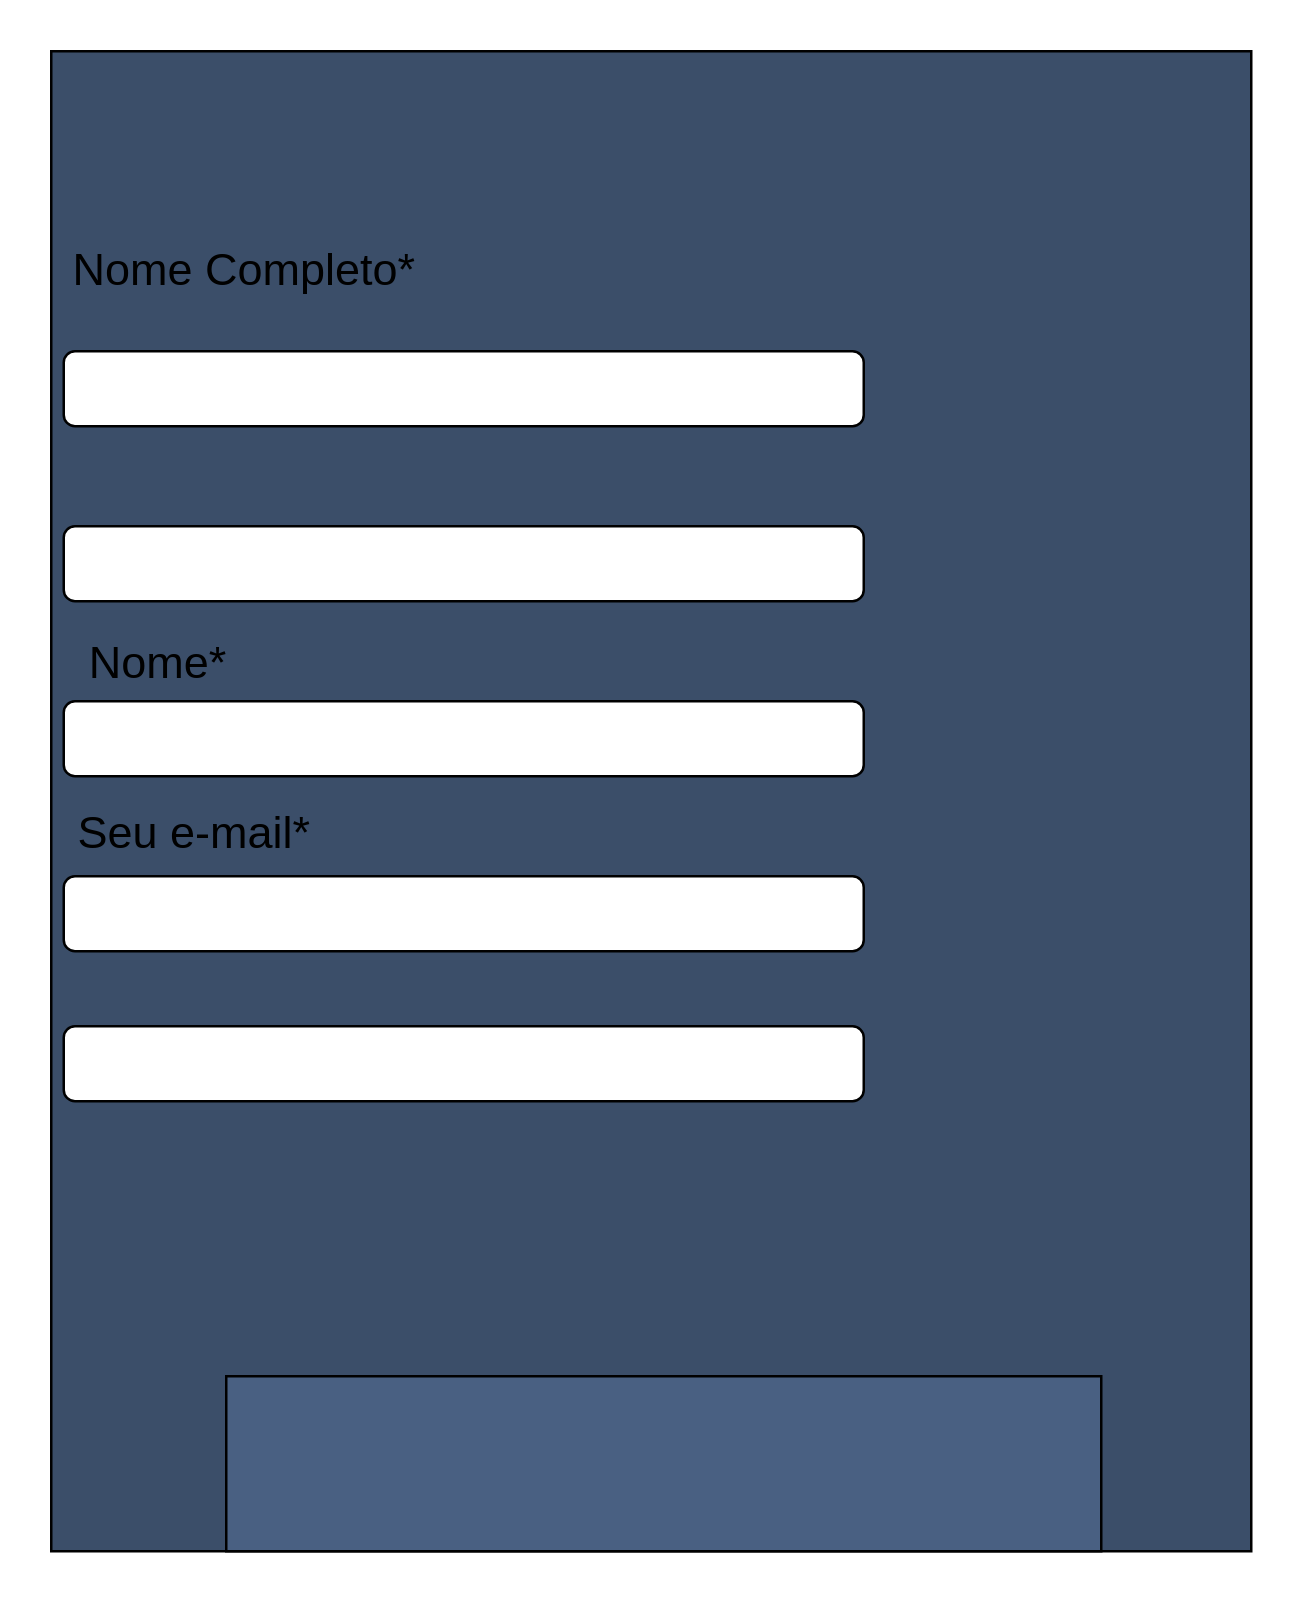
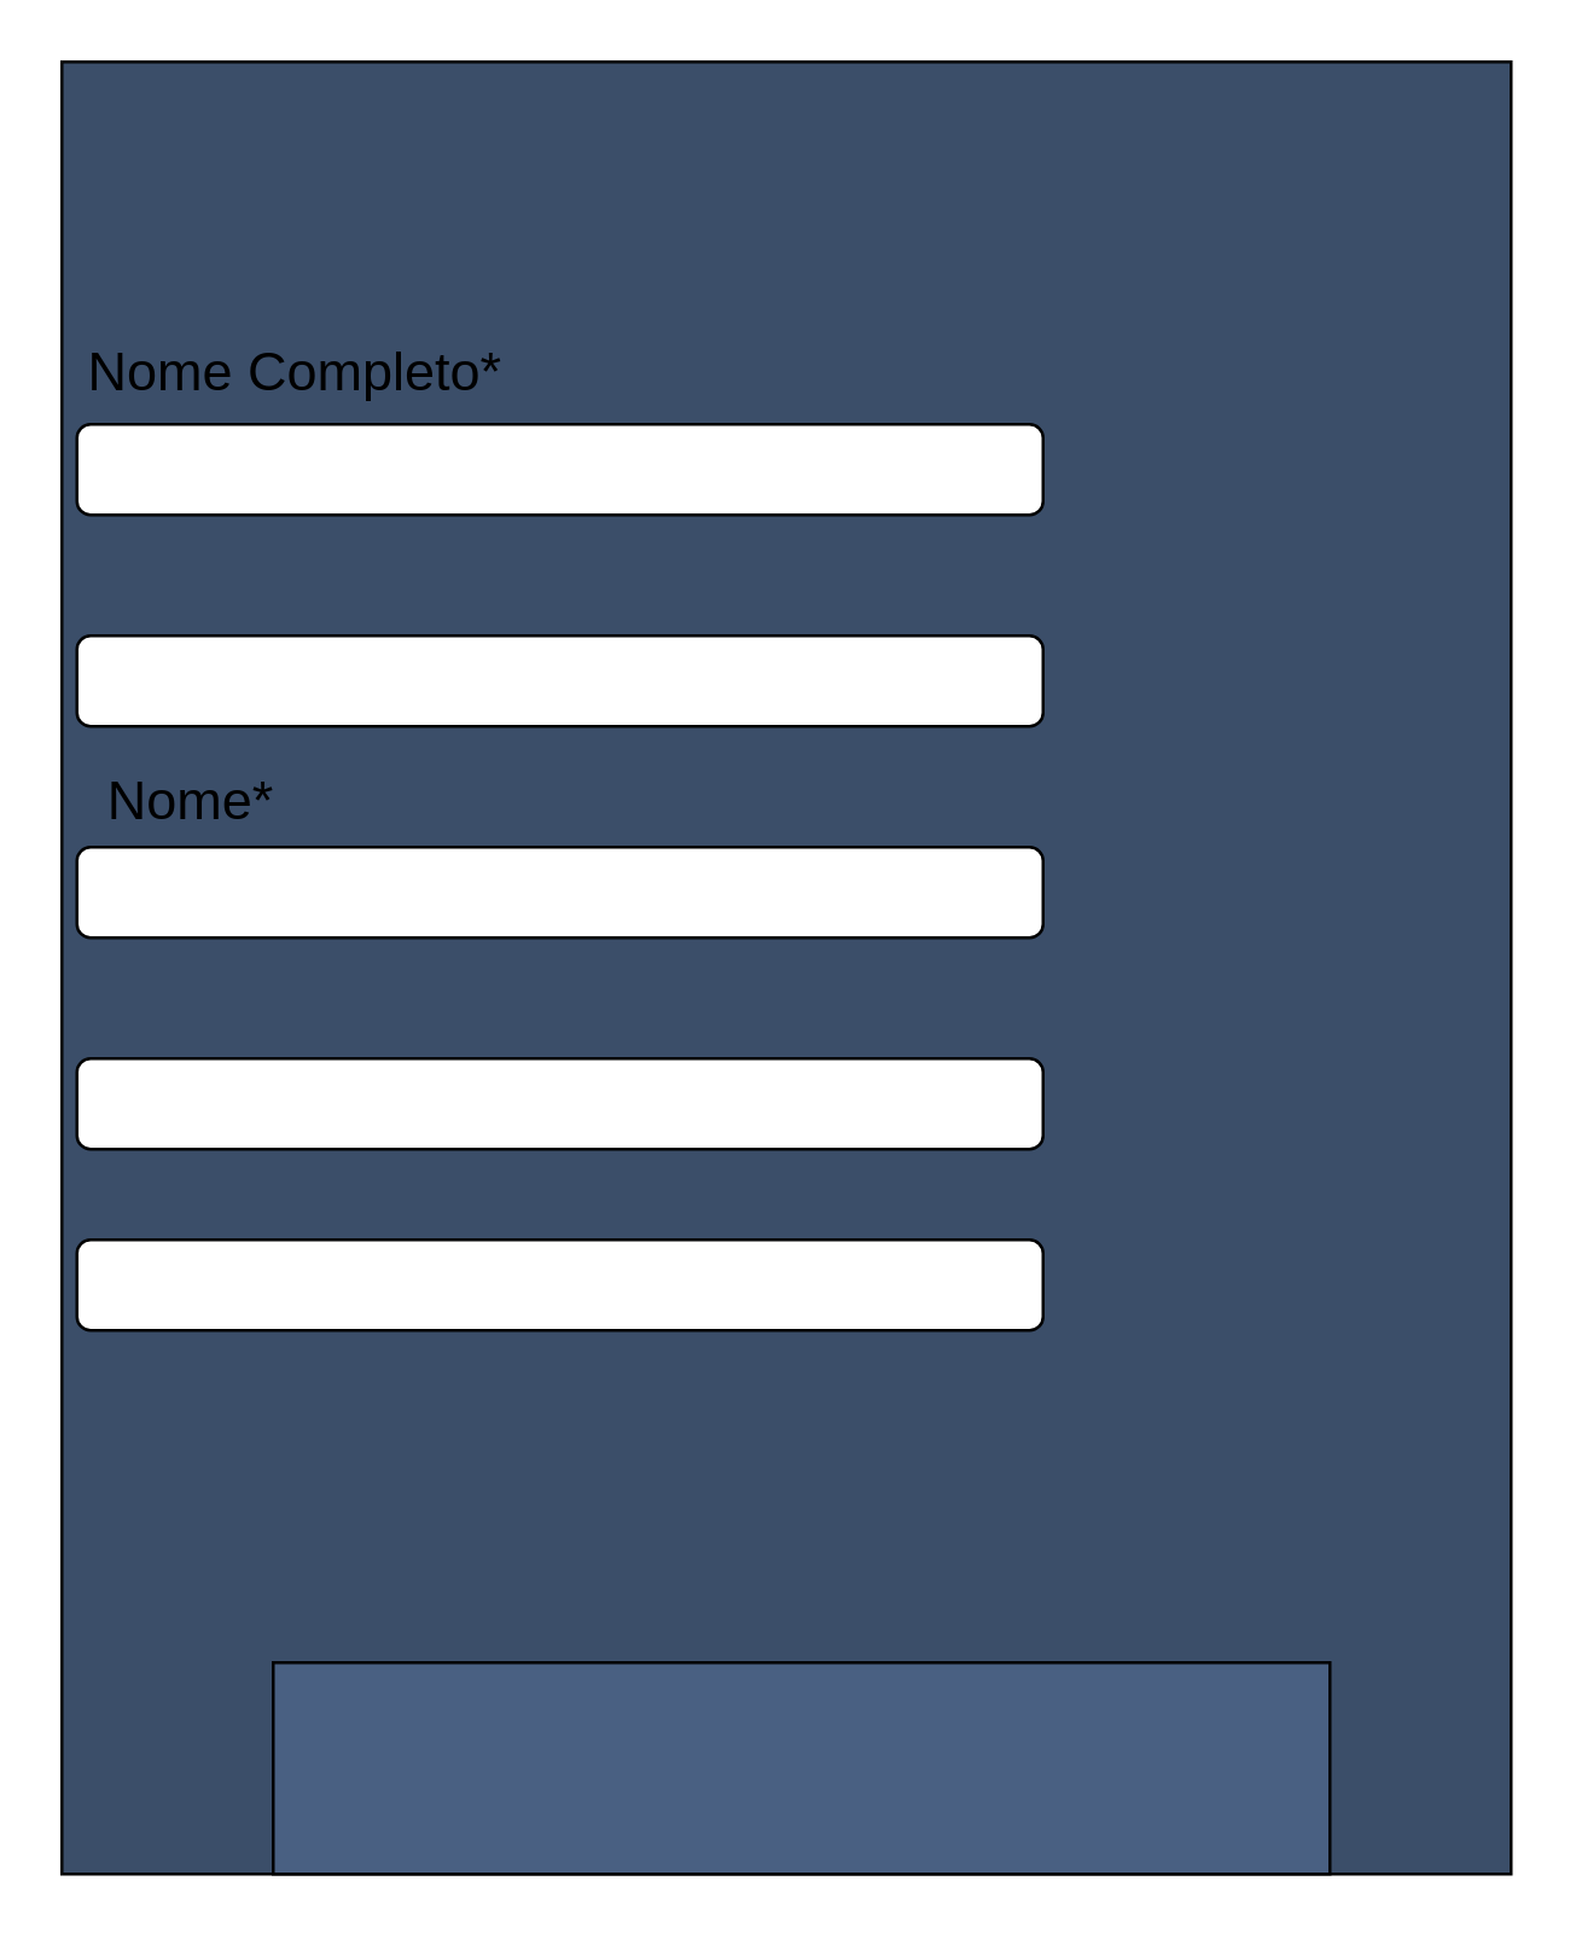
  <mxCell id="0" />
  <mxCell id="1" parent="0" />
  <mxCell id="2" value="" style="rounded=0;whiteSpace=wrap;html=1;fillColor=#3B4E69;" vertex="1" parent="1"><mxGeometry x="20" y="20" width="480" height="600" as="geometry" /></mxCell>
- <mxCell id="3" value="&lt;font style=&quot;font-size: 18px;&quot;&gt;Seu e-mail*&lt;/font&gt;" style="text;html=1;align=center;verticalAlign=middle;whiteSpace=wrap;rounded=0;" vertex="1" parent="1"><mxGeometry x="25" y="315" width="105" height="35" as="geometry" /></mxCell>
- <mxCell id="4" value="&lt;span style=&quot;font-size: 18px;&quot;&gt;Nome Completo*&lt;/span&gt;" style="text;html=1;align=center;verticalAlign=middle;whiteSpace=wrap;rounded=0;" vertex="1" parent="1"><mxGeometry x="25" y="90" width="145" height="35" as="geometry" /></mxCell>
+ <mxCell id="4" value="&lt;span style=&quot;font-size: 18px;&quot;&gt;Nome Completo*&lt;/span&gt;" style="text;html=1;align=center;verticalAlign=middle;whiteSpace=wrap;rounded=0;" vertex="1" parent="1"><mxGeometry x="25" y="105" width="145" height="35" as="geometry" /></mxCell>
  <mxCell id="5" value="" style="rounded=1;whiteSpace=wrap;html=1;" vertex="1" parent="1"><mxGeometry x="25" y="140" width="320" height="30" as="geometry" /></mxCell>
  <mxCell id="6" value="" style="rounded=0;whiteSpace=wrap;html=1;fillColor=#496082;" vertex="1" parent="1"><mxGeometry x="90" y="550" width="350" height="70" as="geometry" /></mxCell>
  <mxCell id="7" value="" style="rounded=1;whiteSpace=wrap;html=1;" vertex="1" parent="1"><mxGeometry x="25" y="210" width="320" height="30" as="geometry" /></mxCell>
  <mxCell id="8" value="" style="rounded=1;whiteSpace=wrap;html=1;" vertex="1" parent="1"><mxGeometry x="25" y="280" width="320" height="30" as="geometry" /></mxCell>
  <mxCell id="9" value="" style="rounded=1;whiteSpace=wrap;html=1;" vertex="1" parent="1"><mxGeometry x="25" y="350" width="320" height="30" as="geometry" /></mxCell>
  <mxCell id="10" value="&lt;font style=&quot;font-size: 18px;&quot;&gt;Nome*&lt;/font&gt;" style="text;html=1;align=center;verticalAlign=middle;whiteSpace=wrap;rounded=0;" vertex="1" parent="1"><mxGeometry x="25" y="250" width="76" height="30" as="geometry" /></mxCell>
  <mxCell id="11" value="" style="rounded=1;whiteSpace=wrap;html=1;" vertex="1" parent="1"><mxGeometry x="25" y="410" width="320" height="30" as="geometry" /></mxCell>
